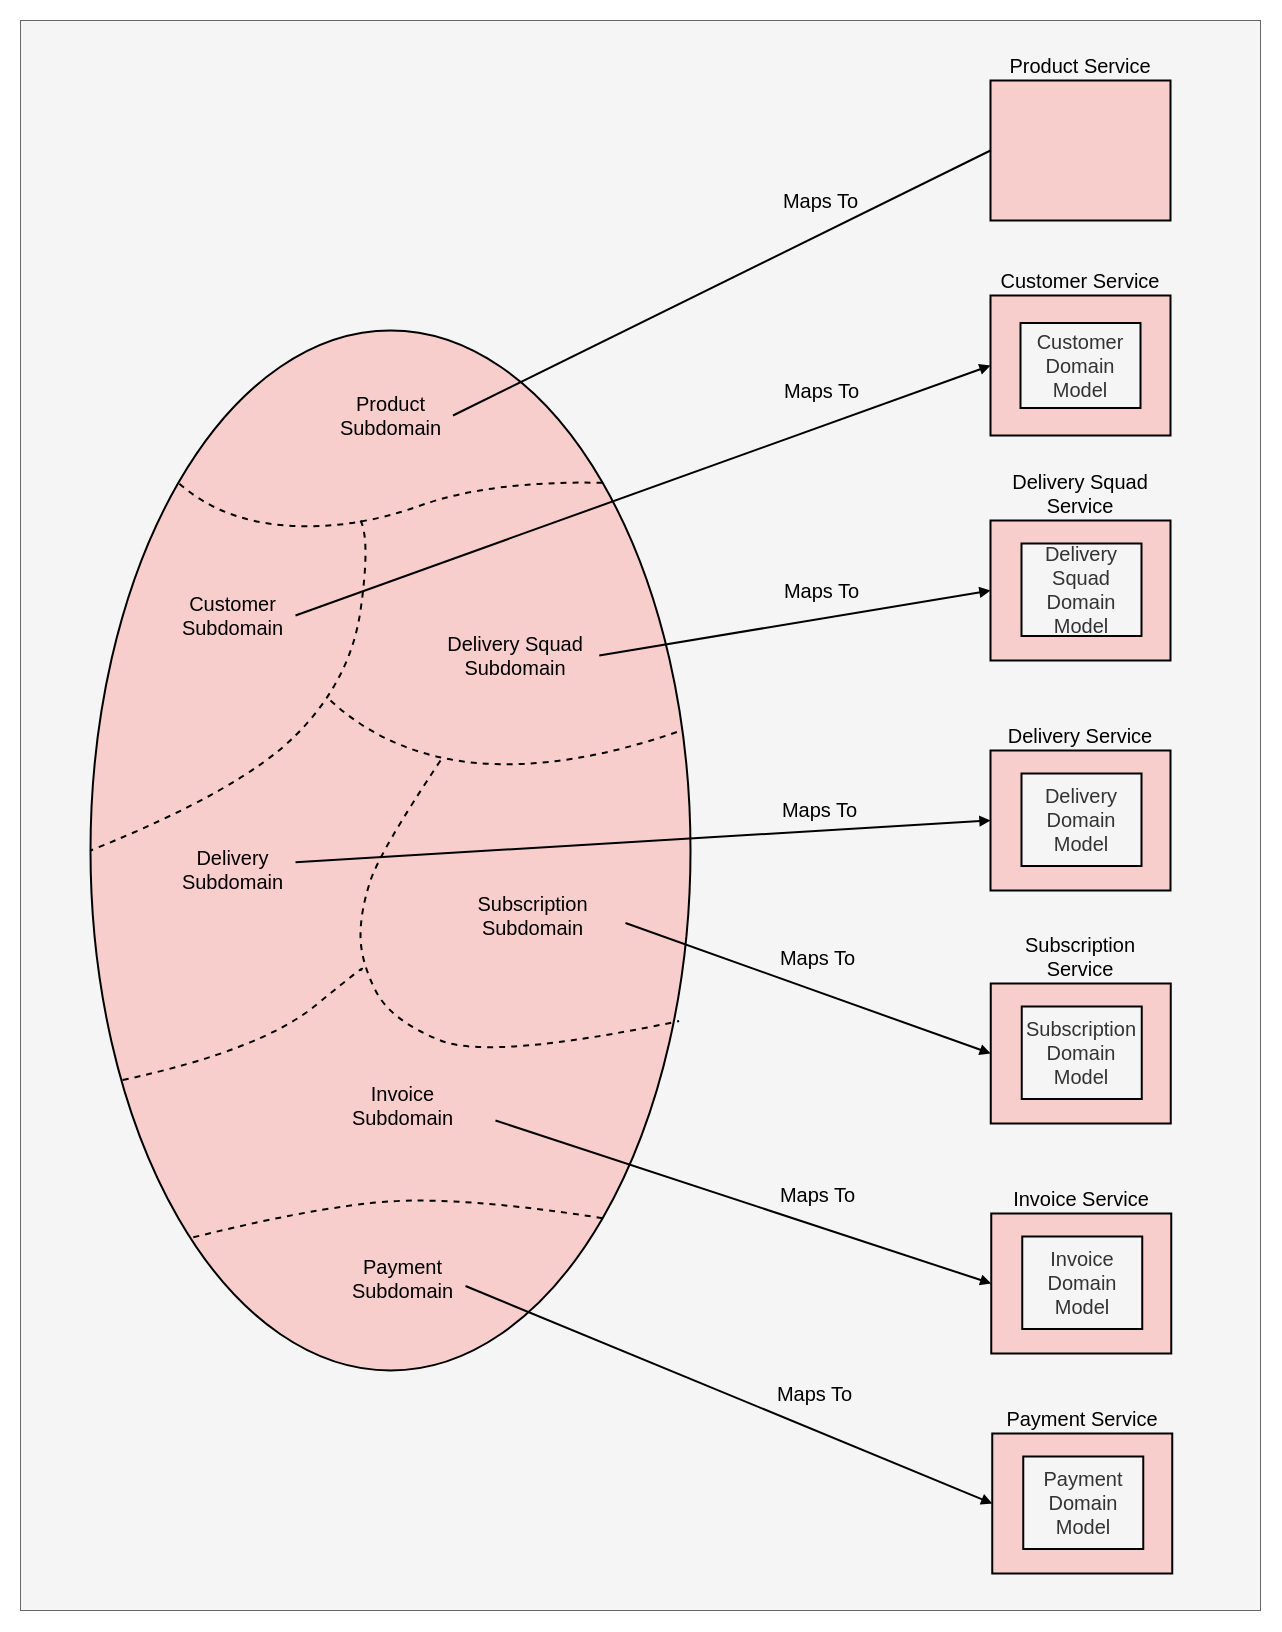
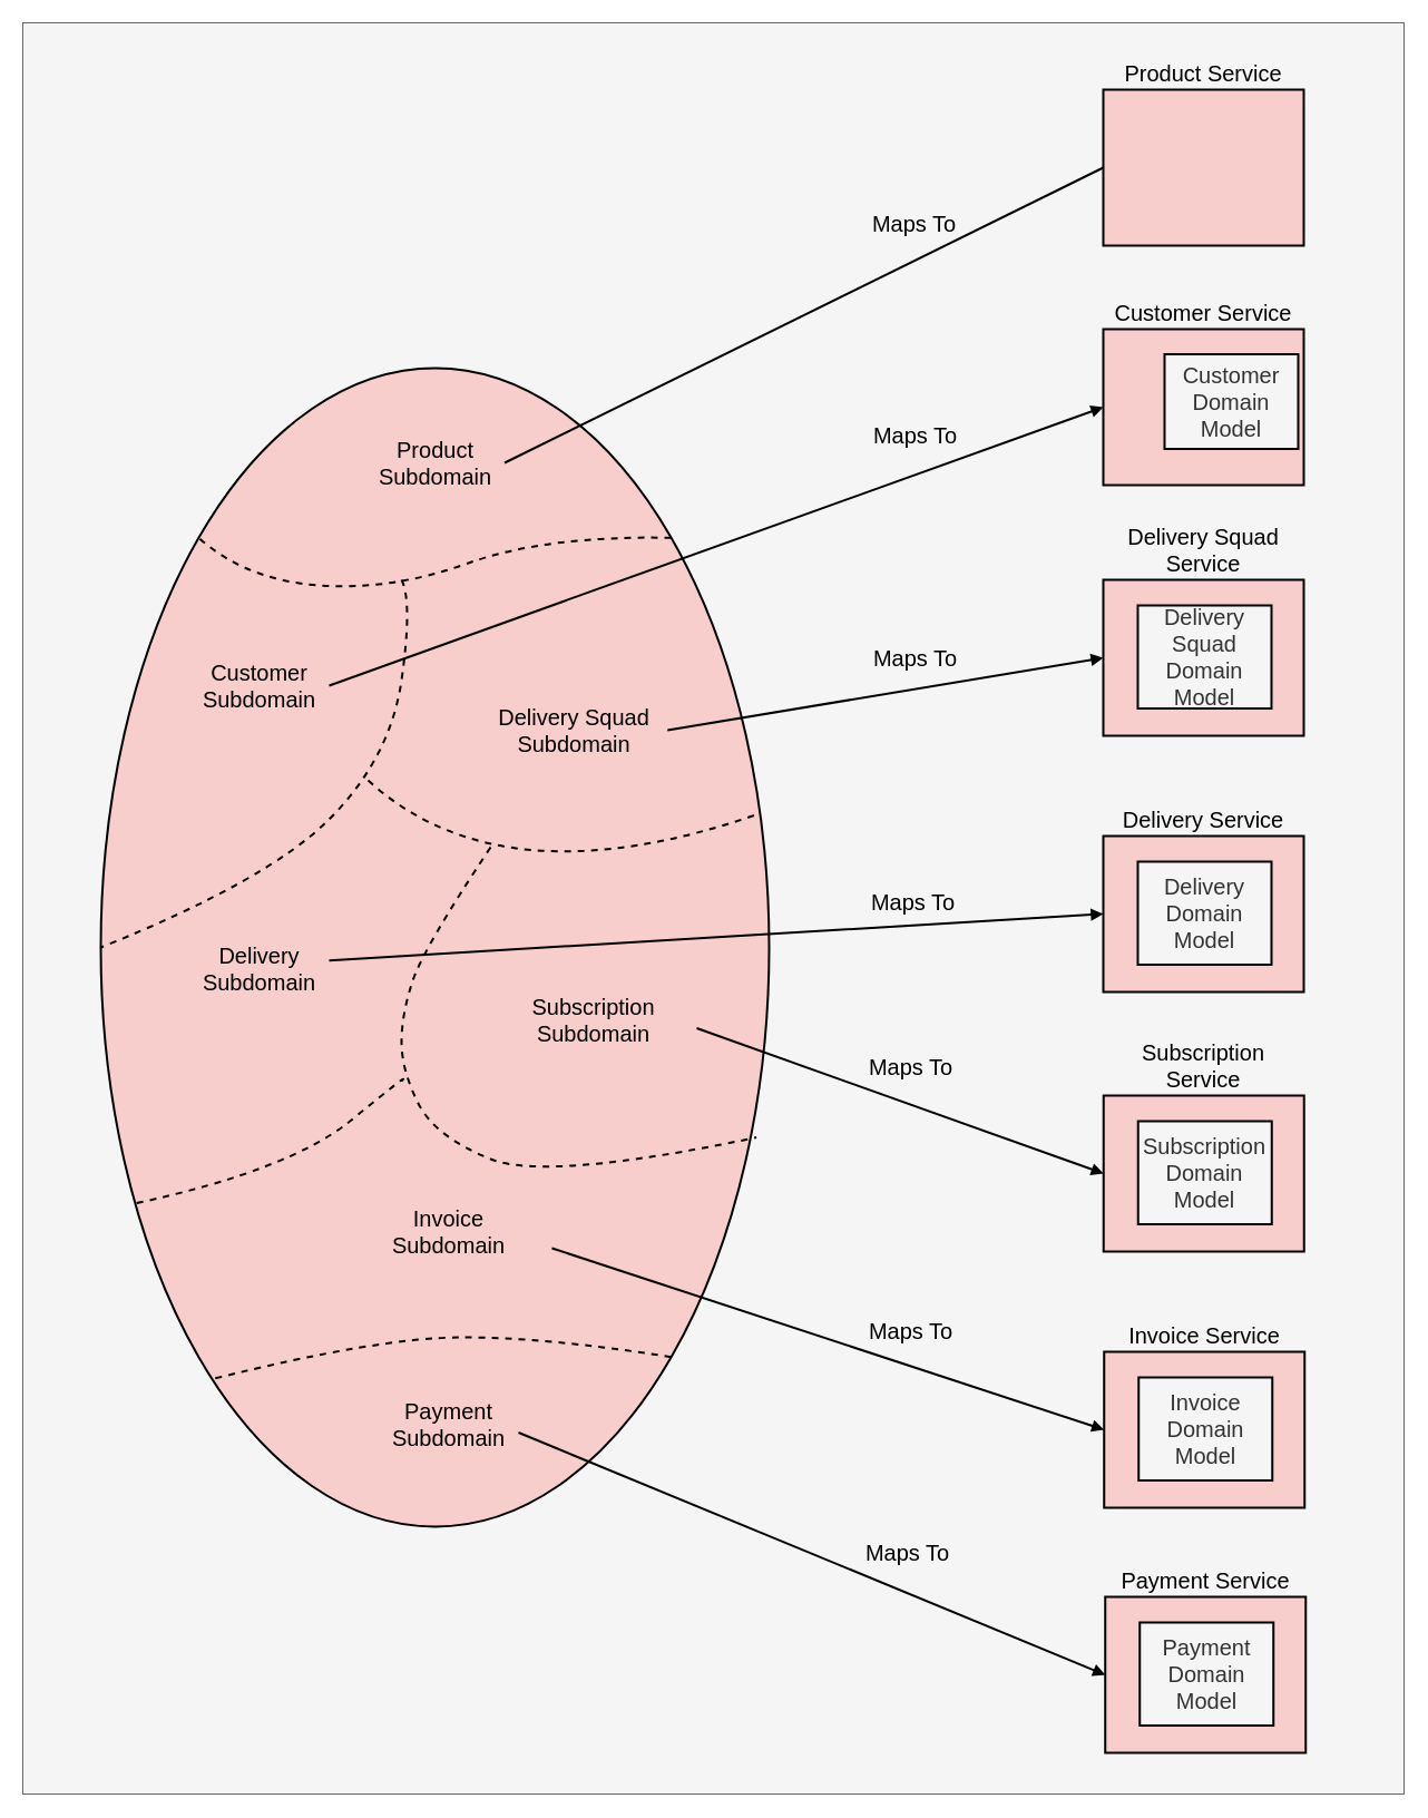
  <mxCell id="0" />
  <mxCell id="1" parent="0" />
  <mxCell id="2" value="" style="rounded=0;whiteSpace=wrap;html=1;labelBackgroundColor=none;fontSize=20;fillColor=#f5f5f5;fontColor=#333333;strokeColor=#666666;" parent="1" vertex="1"><mxGeometry x="20" y="20" width="1240" height="1590" as="geometry" /></mxCell>
  <mxCell id="3" value="" style="ellipse;whiteSpace=wrap;html=1;direction=south;fillColor=#f8cecc;strokeColor=#000000;strokeWidth=2;fontSize=20;" parent="1" vertex="1"><mxGeometry x="90" y="330" width="600" height="1040" as="geometry" /></mxCell>
  <mxCell id="4" style="edgeStyle=none;html=1;exitX=1;exitY=0.5;exitDx=0;exitDy=0;entryX=0;entryY=0.5;entryDx=0;entryDy=0;strokeWidth=2;endArrow=none;endFill=1;fontSize=20;" parent="1" source="9" target="27" edge="1"><mxGeometry relative="1" as="geometry" /></mxCell>
  <mxCell id="5" value="Maps To" style="edgeLabel;html=1;align=center;verticalAlign=middle;resizable=0;points=[];fontSize=20;labelBackgroundColor=none;" parent="4" vertex="1" connectable="0"><mxGeometry x="0.204" y="2" relative="1" as="geometry"><mxPoint x="44" y="-54" as="offset" /></mxGeometry></mxCell>
  <mxCell id="6" style="edgeStyle=none;html=1;entryX=0;entryY=0.5;entryDx=0;entryDy=0;endArrow=block;endFill=1;strokeWidth=2;exitX=1;exitY=0.5;exitDx=0;exitDy=0;" parent="1" source="11" target="28" edge="1"><mxGeometry relative="1" as="geometry"><mxPoint x="360" y="570" as="sourcePoint" /></mxGeometry></mxCell>
  <mxCell id="7" value="Maps To" style="edgeLabel;html=1;align=center;verticalAlign=middle;resizable=0;points=[];fontSize=20;labelBackgroundColor=none;" parent="6" vertex="1" connectable="0"><mxGeometry x="0.312" y="1" relative="1" as="geometry"><mxPoint x="69" y="-60" as="offset" /></mxGeometry></mxCell>
  <mxCell id="8" value="" style="curved=1;endArrow=none;html=1;entryX=0;entryY=1;entryDx=0;entryDy=0;exitX=0;exitY=0;exitDx=0;exitDy=0;endFill=0;dashed=1;strokeWidth=2;fontSize=20;" parent="1" source="3" target="3" edge="1"><mxGeometry width="50" height="50" relative="1" as="geometry"><mxPoint x="430" y="830" as="sourcePoint" /><mxPoint x="480" y="780" as="targetPoint" /><Array as="points"><mxPoint x="490" y="480" /><mxPoint x="350" y="530" /><mxPoint x="220" y="520" /></Array></mxGeometry></mxCell>
  <mxCell id="9" value="Product Subdomain" style="text;html=1;strokeColor=none;fillColor=none;align=center;verticalAlign=middle;whiteSpace=wrap;rounded=0;fontSize=20;" parent="1" vertex="1"><mxGeometry x="327.5" y="400" width="125" height="30" as="geometry" /></mxCell>
  <mxCell id="10" value="" style="curved=1;endArrow=none;html=1;entryX=0.5;entryY=1;entryDx=0;entryDy=0;endFill=0;dashed=1;strokeWidth=2;fontSize=20;" parent="1" target="3" edge="1"><mxGeometry width="50" height="50" relative="1" as="geometry"><mxPoint x="360" y="520" as="sourcePoint" /><mxPoint x="187.868" y="468.873" as="targetPoint" /><Array as="points"><mxPoint x="370" y="540" /><mxPoint x="350" y="680" /><mxPoint x="240" y="790" /></Array></mxGeometry></mxCell>
  <mxCell id="11" value="Customer Subdomain" style="text;html=1;strokeColor=none;fillColor=none;align=center;verticalAlign=middle;whiteSpace=wrap;rounded=0;fontSize=20;" parent="1" vertex="1"><mxGeometry x="170" y="600" width="125" height="30" as="geometry" /></mxCell>
  <mxCell id="12" value="" style="curved=1;endArrow=none;html=1;endFill=0;dashed=1;strokeWidth=2;fontSize=20;entryX=0.664;entryY=0.019;entryDx=0;entryDy=0;entryPerimeter=0;" parent="1" target="3" edge="1"><mxGeometry width="50" height="50" relative="1" as="geometry"><mxPoint x="440" y="760" as="sourcePoint" /><mxPoint x="100" y="780" as="targetPoint" /><Array as="points"><mxPoint x="380" y="850" /><mxPoint x="360" y="910" /><mxPoint x="360" y="960" /><mxPoint x="390" y="1020" /><mxPoint x="490" y="1060" /></Array></mxGeometry></mxCell>
  <mxCell id="13" value="" style="curved=1;endArrow=none;html=1;entryX=0.385;entryY=0.017;entryDx=0;entryDy=0;endFill=0;dashed=1;strokeWidth=2;fontSize=20;entryPerimeter=0;" parent="1" target="3" edge="1"><mxGeometry width="50" height="50" relative="1" as="geometry"><mxPoint x="330" y="700" as="sourcePoint" /><mxPoint x="612.132" y="1091.127" as="targetPoint" /><Array as="points"><mxPoint x="450" y="810" /></Array></mxGeometry></mxCell>
  <mxCell id="14" style="edgeStyle=none;html=1;exitX=1;exitY=0.5;exitDx=0;exitDy=0;entryX=0;entryY=0.5;entryDx=0;entryDy=0;endArrow=block;endFill=1;strokeWidth=2;" parent="1" source="16" target="30" edge="1"><mxGeometry relative="1" as="geometry" /></mxCell>
  <mxCell id="15" value="Maps To" style="edgeLabel;html=1;align=center;verticalAlign=middle;resizable=0;points=[];fontSize=20;labelBackgroundColor=none;" parent="14" vertex="1" connectable="0"><mxGeometry x="-0.19" y="-1" relative="1" as="geometry"><mxPoint x="63" y="-40" as="offset" /></mxGeometry></mxCell>
  <mxCell id="16" value="Delivery Squad Subdomain" style="text;html=1;strokeColor=none;fillColor=none;align=center;verticalAlign=middle;whiteSpace=wrap;rounded=0;fontSize=20;" parent="1" vertex="1"><mxGeometry x="431.25" y="640" width="167.5" height="30" as="geometry" /></mxCell>
  <mxCell id="17" value="" style="curved=1;endArrow=none;html=1;endFill=0;dashed=1;strokeWidth=2;fontSize=20;" parent="1" edge="1"><mxGeometry width="50" height="50" relative="1" as="geometry"><mxPoint x="360" y="970" as="sourcePoint" /><mxPoint x="120" y="1080" as="targetPoint" /><Array as="points"><mxPoint x="370" y="960" /><mxPoint x="260" y="1050" /></Array></mxGeometry></mxCell>
  <mxCell id="18" style="edgeStyle=none;html=1;exitX=1;exitY=1;exitDx=0;exitDy=0;entryX=0;entryY=0.5;entryDx=0;entryDy=0;endArrow=block;endFill=1;strokeWidth=2;" parent="1" source="20" target="34" edge="1"><mxGeometry relative="1" as="geometry" /></mxCell>
  <mxCell id="19" value="Maps To" style="edgeLabel;html=1;align=center;verticalAlign=middle;resizable=0;points=[];fontSize=20;labelBackgroundColor=none;" parent="18" vertex="1" connectable="0"><mxGeometry x="-0.012" y="1" relative="1" as="geometry"><mxPoint x="76" y="-6" as="offset" /></mxGeometry></mxCell>
  <mxCell id="20" value="Invoice &lt;br&gt;Subdomain" style="text;html=1;strokeColor=none;fillColor=none;align=center;verticalAlign=middle;whiteSpace=wrap;rounded=0;fontSize=20;" parent="1" vertex="1"><mxGeometry x="310" y="1090" width="185" height="30" as="geometry" /></mxCell>
  <mxCell id="21" style="edgeStyle=none;html=1;exitX=1;exitY=0.25;exitDx=0;exitDy=0;entryX=0;entryY=0.5;entryDx=0;entryDy=0;endArrow=block;endFill=1;strokeWidth=2;" parent="1" source="23" target="32" edge="1"><mxGeometry relative="1" as="geometry" /></mxCell>
  <mxCell id="22" value="Maps To" style="edgeLabel;html=1;align=center;verticalAlign=middle;resizable=0;points=[];fontSize=20;labelBackgroundColor=none;" parent="21" vertex="1" connectable="0"><mxGeometry x="0.471" y="4" relative="1" as="geometry"><mxPoint x="13" y="-19" as="offset" /></mxGeometry></mxCell>
  <mxCell id="23" value="Delivery Subdomain" style="text;html=1;strokeColor=none;fillColor=none;align=center;verticalAlign=middle;whiteSpace=wrap;rounded=0;fontSize=20;" parent="1" vertex="1"><mxGeometry x="170" y="854.25" width="125" height="30" as="geometry" /></mxCell>
  <mxCell id="24" style="edgeStyle=none;html=1;exitX=1;exitY=0.75;exitDx=0;exitDy=0;entryX=0;entryY=0.5;entryDx=0;entryDy=0;endArrow=block;endFill=1;strokeWidth=2;" parent="1" source="26" target="36" edge="1"><mxGeometry relative="1" as="geometry" /></mxCell>
  <mxCell id="25" value="Maps To" style="edgeLabel;html=1;align=center;verticalAlign=middle;resizable=0;points=[];fontSize=20;labelBackgroundColor=none;" parent="24" vertex="1" connectable="0"><mxGeometry x="0.326" y="1" relative="1" as="geometry"><mxPoint x="-1" y="-36" as="offset" /></mxGeometry></mxCell>
  <mxCell id="26" value="Payment Subdomain" style="text;html=1;strokeColor=none;fillColor=none;align=center;verticalAlign=middle;whiteSpace=wrap;rounded=0;fontSize=20;" parent="1" vertex="1"><mxGeometry x="340" y="1263" width="125" height="30" as="geometry" /></mxCell>
  <mxCell id="27" value="Product Service" style="rounded=0;whiteSpace=wrap;html=1;fontSize=20;strokeWidth=2;fillColor=#f8cecc;strokeColor=#000000;labelPosition=center;verticalLabelPosition=top;align=center;verticalAlign=bottom;" parent="1" vertex="1"><mxGeometry x="990" y="80" width="180" height="140" as="geometry" /></mxCell>
  <mxCell id="28" value="Customer Service" style="rounded=0;whiteSpace=wrap;html=1;fontSize=20;strokeWidth=2;fillColor=#f8cecc;strokeColor=#000000;labelPosition=center;verticalLabelPosition=top;align=center;verticalAlign=bottom;" parent="1" vertex="1"><mxGeometry x="990" y="295" width="180" height="140" as="geometry" /></mxCell>
- <mxCell id="29" value="Customer Domain Model" style="rounded=0;whiteSpace=wrap;html=1;fontSize=20;strokeWidth=2;fillColor=#f5f5f5;fontColor=#333333;strokeColor=#000000;" parent="1" vertex="1"><mxGeometry x="1020" y="322.5" width="120" height="85" as="geometry" /></mxCell>
+ <mxCell id="29" value="Customer Domain Model" style="rounded=0;whiteSpace=wrap;html=1;fontSize=20;strokeWidth=2;fillColor=#f5f5f5;fontColor=#333333;strokeColor=#000000;" parent="1" vertex="1"><mxGeometry x="1045" y="317.5" width="120" height="85" as="geometry" /></mxCell>
  <mxCell id="30" value="Delivery Squad Service" style="rounded=0;whiteSpace=wrap;html=1;fontSize=20;strokeWidth=2;fillColor=#f8cecc;strokeColor=#000000;labelPosition=center;verticalLabelPosition=top;align=center;verticalAlign=bottom;" parent="1" vertex="1"><mxGeometry x="990" y="520" width="180" height="140" as="geometry" /></mxCell>
  <mxCell id="31" value="Delivery Squad Domain Model" style="rounded=0;whiteSpace=wrap;html=1;fontSize=20;strokeWidth=2;fillColor=#f5f5f5;fontColor=#333333;strokeColor=#000000;" parent="1" vertex="1"><mxGeometry x="1021" y="543" width="120" height="92.5" as="geometry" /></mxCell>
  <mxCell id="32" value="Delivery Service" style="rounded=0;whiteSpace=wrap;html=1;fontSize=20;strokeWidth=2;fillColor=#f8cecc;strokeColor=#000000;labelPosition=center;verticalLabelPosition=top;align=center;verticalAlign=bottom;" parent="1" vertex="1"><mxGeometry x="990" y="750" width="180" height="140" as="geometry" /></mxCell>
  <mxCell id="33" value="Delivery Domain Model" style="rounded=0;whiteSpace=wrap;html=1;fontSize=20;strokeWidth=2;fillColor=#f5f5f5;fontColor=#333333;strokeColor=#000000;" parent="1" vertex="1"><mxGeometry x="1021" y="773" width="120" height="92.5" as="geometry" /></mxCell>
  <mxCell id="34" value="Invoice Service" style="rounded=0;whiteSpace=wrap;html=1;fontSize=20;strokeWidth=2;fillColor=#f8cecc;strokeColor=#000000;labelPosition=center;verticalLabelPosition=top;align=center;verticalAlign=bottom;" parent="1" vertex="1"><mxGeometry x="990.75" y="1213" width="180" height="140" as="geometry" /></mxCell>
  <mxCell id="35" value="Invoice Domain Model" style="rounded=0;whiteSpace=wrap;html=1;fontSize=20;strokeWidth=2;fillColor=#f5f5f5;fontColor=#333333;strokeColor=#000000;" parent="1" vertex="1"><mxGeometry x="1021.75" y="1236" width="120" height="92.5" as="geometry" /></mxCell>
  <mxCell id="36" value="Payment Service" style="rounded=0;whiteSpace=wrap;html=1;fontSize=20;strokeWidth=2;fillColor=#f8cecc;strokeColor=#000000;labelPosition=center;verticalLabelPosition=top;align=center;verticalAlign=bottom;" parent="1" vertex="1"><mxGeometry x="991.75" y="1433" width="180" height="140" as="geometry" /></mxCell>
  <mxCell id="37" value="Payment Domain Model" style="rounded=0;whiteSpace=wrap;html=1;fontSize=20;strokeWidth=2;fillColor=#f5f5f5;fontColor=#333333;strokeColor=#000000;" parent="1" vertex="1"><mxGeometry x="1022.75" y="1456" width="120" height="92.5" as="geometry" /></mxCell>
  <mxCell id="38" value="" style="curved=1;endArrow=none;html=1;endFill=0;dashed=1;strokeWidth=2;fontSize=20;entryX=0.873;entryY=0.836;entryDx=0;entryDy=0;entryPerimeter=0;exitX=1;exitY=0;exitDx=0;exitDy=0;" parent="1" source="3" target="3" edge="1"><mxGeometry width="50" height="50" relative="1" as="geometry"><mxPoint x="370" y="980" as="sourcePoint" /><mxPoint x="130" y="1090" as="targetPoint" /><Array as="points"><mxPoint x="490" y="1200" /><mxPoint x="340" y="1200" /></Array></mxGeometry></mxCell>
  <mxCell id="39" value="Subscription Service" style="rounded=0;whiteSpace=wrap;html=1;fontSize=20;strokeWidth=2;fillColor=#f8cecc;strokeColor=#000000;labelPosition=center;verticalLabelPosition=top;align=center;verticalAlign=bottom;" parent="1" vertex="1"><mxGeometry x="990.25" y="983" width="180" height="140" as="geometry" /></mxCell>
  <mxCell id="40" value="Subscription Domain Model" style="rounded=0;whiteSpace=wrap;html=1;fontSize=20;strokeWidth=2;fillColor=#f5f5f5;fontColor=#333333;strokeColor=#000000;" parent="1" vertex="1"><mxGeometry x="1021.25" y="1006" width="120" height="92.5" as="geometry" /></mxCell>
  <mxCell id="41" value="Subscription&lt;br&gt;Subdomain" style="text;html=1;strokeColor=none;fillColor=none;align=center;verticalAlign=middle;whiteSpace=wrap;rounded=0;fontSize=20;" parent="1" vertex="1"><mxGeometry x="440" y="900" width="185" height="30" as="geometry" /></mxCell>
  <mxCell id="42" style="edgeStyle=none;html=1;entryX=0;entryY=0.5;entryDx=0;entryDy=0;endArrow=block;endFill=1;strokeWidth=2;exitX=1;exitY=0.75;exitDx=0;exitDy=0;" parent="1" source="41" target="39" edge="1"><mxGeometry relative="1" as="geometry"><mxPoint x="610" y="960" as="sourcePoint" /><mxPoint x="1000" y="880" as="targetPoint" /></mxGeometry></mxCell>
  <mxCell id="43" value="Maps To" style="edgeLabel;html=1;align=center;verticalAlign=middle;resizable=0;points=[];fontSize=20;labelBackgroundColor=none;" parent="42" vertex="1" connectable="0"><mxGeometry x="0.471" y="4" relative="1" as="geometry"><mxPoint x="-78" y="-58" as="offset" /></mxGeometry></mxCell>
